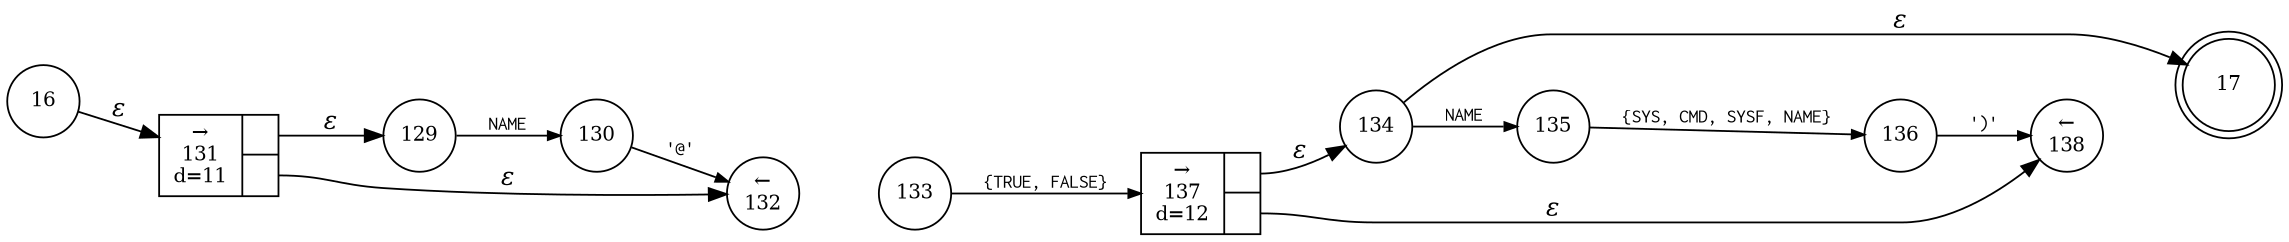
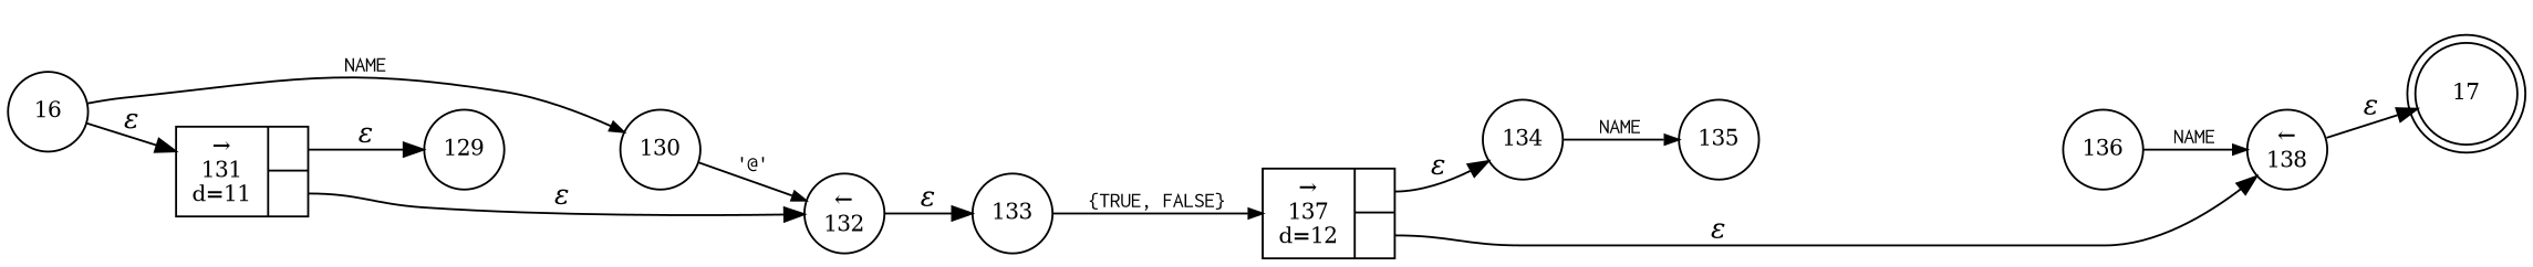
  digraph {
    rankdir=LR
    node [fixedsize=true fontsize=11 shape=circle peripheries=1]
    edge [fontname="Times-Italic"]
    n1 [label=17 shape=doublecircle width=.6 peripheries=""]
    n2 [label=16 width=.55]
    n3 [fixedsize=false label="{&rarr;\n131\nd=11|{<p0>|<p1>}}" shape=record]
    n4 [label=129 width=.55]
    n5 [label="&larr;\n132" width=.55]
    n6 [label=130 width=.55]
    n7 [label=133 width=.55]
    n8 [fixedsize=false label="{&rarr;\n137\nd=12|{<p0>|<p1>}}" shape=record]
    n9 [label=134 width=.55]
    n10 [label="&larr;\n138" width=.55]
    n11 [label=135 width=.55]
    n12 [label=136 width=.55]
    n2 -> n3 [label="&epsilon;"]
    n3 -> n4 [label="&epsilon;" tailport=p0]
    n3 -> n5 [label="&epsilon;" tailport=p1]
-   n4 -> n6 [arrowhead=normal arrowsize=.7 fontname=Courier fontsize=11 label=NAME]
+   n2 -> n6 [arrowhead=normal arrowsize=.7 fontname=Courier fontsize=11 label=NAME]
+   n5 -> n7 [label="&epsilon;"]
    n6 -> n5 [arrowhead=normal arrowsize=.7 fontname=Courier fontsize=11 label="'@'"]
    n7 -> n8 [arrowhead=normal arrowsize=.7 fontname=Courier fontsize=11 label="{TRUE, FALSE}"]
    n8 -> n9 [label="&epsilon;" tailport=p0]
    n8 -> n10 [label="&epsilon;" tailport=p1]
    n9 -> n11 [arrowhead=normal arrowsize=.7 fontname=Courier fontsize=11 label=NAME]
-   n9 -> n1 [label="&epsilon;"]
-   n11 -> n12 [arrowhead=normal arrowsize=.7 fontname=Courier fontsize=11 label="{SYS, CMD, SYSF, NAME}"]
-   n12 -> n10 [arrowhead=normal arrowsize=.7 fontname=Courier fontsize=11 label="')'"]
+   n10 -> n1 [label="&epsilon;"]
+   n12 -> n10 [arrowhead=normal arrowsize=.7 fontname=Courier fontsize=11 label=NAME]
  }
